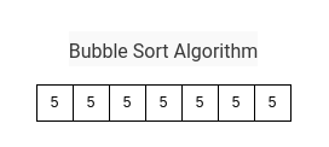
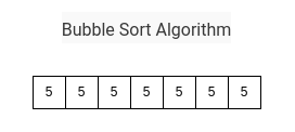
  <mxCell id="0" />
  <mxCell id="1" parent="0" />
  <mxCell id="2" value="5" style="rounded=0;whiteSpace=wrap;html=1;" parent="1" vertex="1"><mxGeometry x="30" y="70" width="30" height="30" as="geometry" /></mxCell>
- <mxCell id="3" value="&lt;h1 class=&quot;title style-scope ytd-video-primary-info-renderer&quot; style=&quot;margin: 0px ; padding: 0px ; border: 0px ; background: rgb(249 , 249 , 249) ; overflow: hidden ; font-weight: 400 ; font-family: &amp;#34;roboto&amp;#34; , &amp;#34;arial&amp;#34; , sans-serif&quot;&gt;&lt;div id=&quot;info&quot; class=&quot;style-scope ytd-video-primary-info-renderer&quot; style=&quot;margin: 0px ; padding: 0px ; border: 0px ; background: rgb(249 , 249 , 249) ; display: flex ; font-family: &amp;#34;roboto&amp;#34; , &amp;#34;arial&amp;#34; , sans-serif ; font-size: 10px ; font-style: normal ; font-weight: 400 ; letter-spacing: normal ; text-indent: 0px ; text-transform: none ; word-spacing: 0px&quot;&gt;&lt;/div&gt;&lt;/h1&gt;&lt;h1 class=&quot;title style-scope ytd-video-primary-info-renderer&quot; style=&quot;margin: 0px ; padding: 0px ; border: 0px ; background: rgb(249 , 249 , 249) ; display: block ; overflow: hidden ; font-weight: 400 ; font-family: &amp;#34;roboto&amp;#34; , &amp;#34;arial&amp;#34; , sans-serif ; font-style: normal ; letter-spacing: normal ; text-indent: 0px ; text-transform: none ; word-spacing: 0px&quot;&gt;&lt;font style=&quot;font-size: 16px&quot;&gt;Bubble Sort Algorithm&lt;/font&gt;&lt;/h1&gt;&lt;div id=&quot;info&quot; class=&quot;style-scope ytd-video-primary-info-renderer&quot; style=&quot;margin: 0px ; padding: 0px ; border: 0px ; background: rgb(249 , 249 , 249) ; display: flex ; font-family: &amp;#34;roboto&amp;#34; , &amp;#34;arial&amp;#34; , sans-serif ; font-size: 10px&quot;&gt;&lt;/div&gt;" style="text;html=1;strokeColor=none;fillColor=none;align=center;verticalAlign=middle;whiteSpace=wrap;rounded=0;fontColor=#383838;" vertex="1" parent="1"><mxGeometry x="20" y="20" width="230" height="40" as="geometry" /></mxCell>
+ <mxCell id="3" value="&lt;h1 class=&quot;title style-scope ytd-video-primary-info-renderer&quot; style=&quot;margin: 0px ; padding: 0px ; border: 0px ; background: rgb(249 , 249 , 249) ; overflow: hidden ; font-weight: 400 ; font-family: &amp;#34;roboto&amp;#34; , &amp;#34;arial&amp;#34; , sans-serif&quot;&gt;&lt;div id=&quot;info&quot; class=&quot;style-scope ytd-video-primary-info-renderer&quot; style=&quot;margin: 0px ; padding: 0px ; border: 0px ; background: rgb(249 , 249 , 249) ; display: flex ; font-family: &amp;#34;roboto&amp;#34; , &amp;#34;arial&amp;#34; , sans-serif ; font-size: 10px ; font-style: normal ; font-weight: 400 ; letter-spacing: normal ; text-indent: 0px ; text-transform: none ; word-spacing: 0px&quot;&gt;&lt;/div&gt;&lt;/h1&gt;&lt;h1 class=&quot;title style-scope ytd-video-primary-info-renderer&quot; style=&quot;margin: 0px ; padding: 0px ; border: 0px ; background: rgb(249 , 249 , 249) ; display: block ; overflow: hidden ; font-weight: 400 ; font-family: &amp;#34;roboto&amp;#34; , &amp;#34;arial&amp;#34; , sans-serif ; font-style: normal ; letter-spacing: normal ; text-indent: 0px ; text-transform: none ; word-spacing: 0px&quot;&gt;&lt;font style=&quot;font-size: 16px&quot;&gt;Bubble Sort Algorithm&lt;/font&gt;&lt;/h1&gt;&lt;div id=&quot;info&quot; class=&quot;style-scope ytd-video-primary-info-renderer&quot; style=&quot;margin: 0px ; padding: 0px ; border: 0px ; background: rgb(249 , 249 , 249) ; display: flex ; font-family: &amp;#34;roboto&amp;#34; , &amp;#34;arial&amp;#34; , sans-serif ; font-size: 10px&quot;&gt;&lt;/div&gt;" style="text;html=1;strokeColor=none;fillColor=none;align=center;verticalAlign=middle;whiteSpace=wrap;rounded=0;fontColor=#383838;" vertex="1" parent="1"><mxGeometry x="20" y="5" width="230" height="40" as="geometry" /></mxCell>
  <mxCell id="4" value="5" style="rounded=0;whiteSpace=wrap;html=1;" vertex="1" parent="1"><mxGeometry x="60" y="70" width="30" height="30" as="geometry" /></mxCell>
  <mxCell id="5" value="5" style="rounded=0;whiteSpace=wrap;html=1;" vertex="1" parent="1"><mxGeometry x="180" y="70" width="30" height="30" as="geometry" /></mxCell>
  <mxCell id="6" value="5" style="rounded=0;whiteSpace=wrap;html=1;" vertex="1" parent="1"><mxGeometry x="90" y="70" width="30" height="30" as="geometry" /></mxCell>
  <mxCell id="7" value="5" style="rounded=0;whiteSpace=wrap;html=1;" vertex="1" parent="1"><mxGeometry x="210" y="70" width="30" height="30" as="geometry" /></mxCell>
  <mxCell id="8" value="5" style="rounded=0;whiteSpace=wrap;html=1;" vertex="1" parent="1"><mxGeometry x="150" y="70" width="30" height="30" as="geometry" /></mxCell>
  <mxCell id="9" value="5" style="rounded=0;whiteSpace=wrap;html=1;" vertex="1" parent="1"><mxGeometry x="120" y="70" width="30" height="30" as="geometry" /></mxCell>
